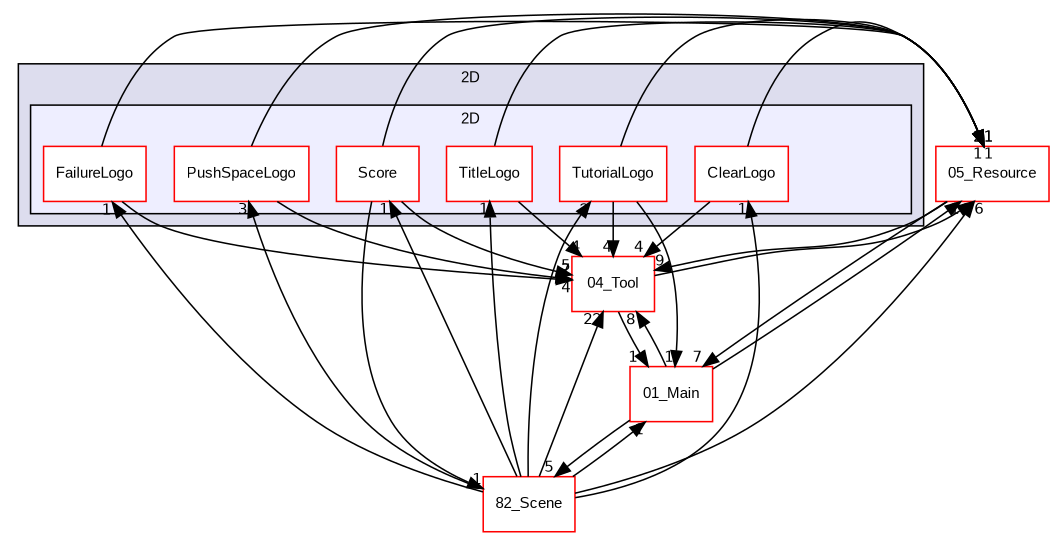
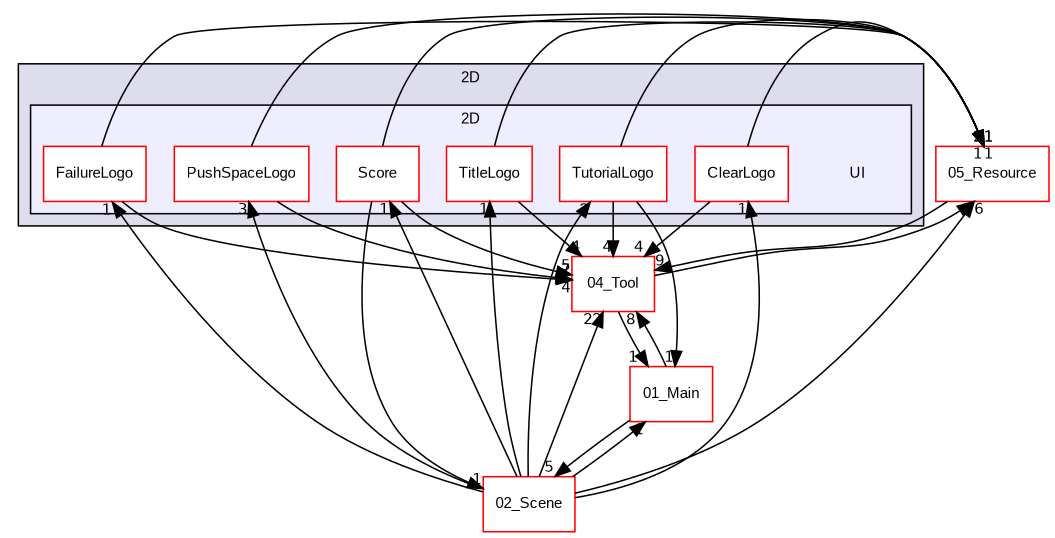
  digraph {
    compound=true
    fontname="Liberation Sans"
    node [fontname="Liberation Sans" fontsize=10 shape=box color=red fillcolor=white style=filled]
    edge [headlabel=1 labeldistance=1.5 labelfontname=Helvetica labelfontsize=10 fontname="Liberation Sans"]
+   n1 [label=UI shape=plaintext color="" fillcolor="" style=""]
    n2 [label=ClearLogo]
    n3 [label=FailureLogo]
    n4 [label=PushSpaceLogo]
    n5 [label=Score]
    n6 [label=TitleLogo]
    n7 [label=TutorialLogo]
    n8 [label="05_Resource"]
    n9 [label="04_Tool"]
-   n10 [label="82_Scene"]
+   n10 [label="02_Scene"]
    n11 [label="01_Main"]
    subgraph cluster_1 {
      bgcolor="#ddddee"
      fontsize=10
      label="2D"
      pencolor=black
      subgraph cluster_2 {
        bgcolor="#eeeeff"
        fontsize=10
        pencolor=black
+       n1
        n2
        n3
        n4
        n5
        n6
        n7
      }
    }
    n2 -> n8
    n2 -> n9 [headlabel=4]
    n3 -> n8
    n3 -> n9 [headlabel=4]
    n4 -> n8 [headlabel=2]
    n4 -> n9 [headlabel=7]
    n5 -> n8
    n5 -> n9 [headlabel=5]
    n5 -> n10
    n6 -> n8
    n6 -> n9 [headlabel=4]
    n7 -> n8
    n7 -> n9 [headlabel=4]
    n7 -> n11
    n8 -> n9 [headlabel=9]
-   n8 -> n11 [headlabel=7]
    n9 -> n8 [headlabel=9]
    n9 -> n11 [headlabel=14]
    n10 -> n2
    n10 -> n3
    n10 -> n4 [headlabel=3]
    n10 -> n5
    n10 -> n6
    n10 -> n7 [headlabel=2]
    n10 -> n8 [headlabel=6]
    n10 -> n9 [headlabel=22]
    n10 -> n11
-   n11 -> n8
    n11 -> n9 [headlabel=8]
    n11 -> n10 [headlabel=5]
  }
